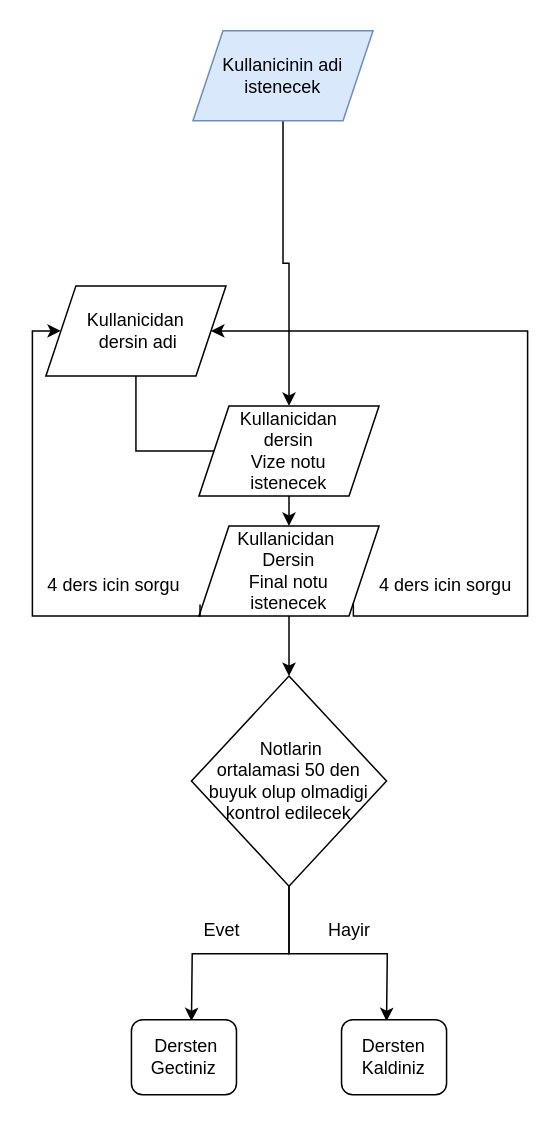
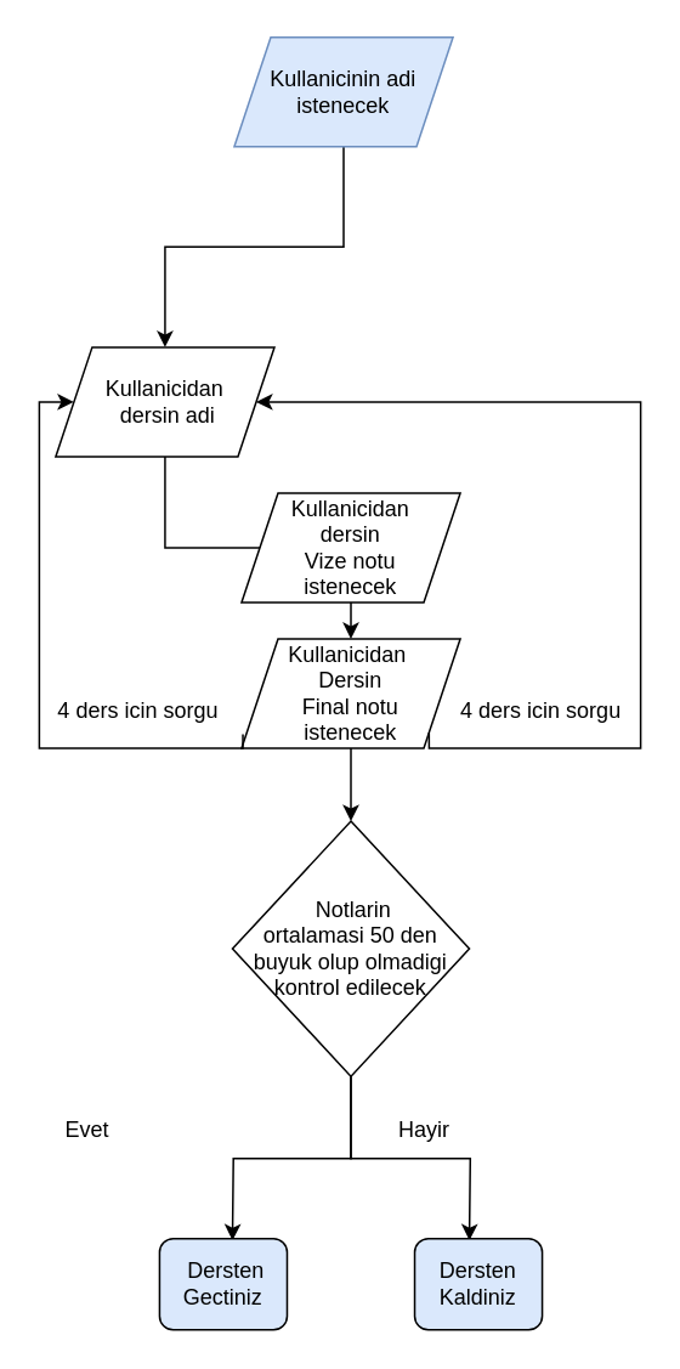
  <mxCell id="0" />
  <mxCell id="1" parent="0" />
- <mxCell id="2" value="" style="edgeStyle=orthogonalEdgeStyle;rounded=0;orthogonalLoop=1;jettySize=auto;html=1;" edge="1" parent="1" source="3" target="6"><mxGeometry relative="1" as="geometry" /></mxCell>
+ <mxCell id="2" value="" style="edgeStyle=orthogonalEdgeStyle;rounded=0;orthogonalLoop=1;jettySize=auto;html=1;" edge="1" parent="1" source="3" target="5"><mxGeometry relative="1" as="geometry" /></mxCell>
  <mxCell id="3" value="Kullanicinin adi istenecek" style="shape=parallelogram;perimeter=parallelogramPerimeter;whiteSpace=wrap;html=1;fixedSize=1;fillColor=#dae8fc;strokeColor=#6c8ebf;" vertex="1" parent="1"><mxGeometry x="128" y="20" width="120" height="60" as="geometry" /></mxCell>
  <mxCell id="4" value="" style="edgeStyle=orthogonalEdgeStyle;rounded=0;orthogonalLoop=1;jettySize=auto;html=1;" edge="1" parent="1" source="5" target="8"><mxGeometry relative="1" as="geometry" /></mxCell>
  <mxCell id="5" value="Kullanicidan&lt;br&gt;&amp;nbsp;dersin adi" style="shape=parallelogram;perimeter=parallelogramPerimeter;whiteSpace=wrap;html=1;fixedSize=1;" vertex="1" parent="1"><mxGeometry x="30" y="190" width="120" height="60" as="geometry" /></mxCell>
  <mxCell id="6" value="Kullanicidan &lt;br&gt;dersin &lt;br&gt;Vize notu &lt;br&gt;istenecek" style="shape=parallelogram;perimeter=parallelogramPerimeter;whiteSpace=wrap;html=1;fixedSize=1;" vertex="1" parent="1"><mxGeometry x="132" y="270" width="120" height="60" as="geometry" /></mxCell>
  <mxCell id="7" value="" style="edgeStyle=orthogonalEdgeStyle;rounded=0;orthogonalLoop=1;jettySize=auto;html=1;" edge="1" parent="1" source="8" target="13"><mxGeometry relative="1" as="geometry" /></mxCell>
  <mxCell id="8" value="Kullanicidan&amp;nbsp;&lt;br&gt;&amp;nbsp;Dersin&amp;nbsp;&lt;br&gt;Final notu &lt;br&gt;istenecek" style="shape=parallelogram;perimeter=parallelogramPerimeter;whiteSpace=wrap;html=1;fixedSize=1;" vertex="1" parent="1"><mxGeometry x="132" y="350" width="120" height="60" as="geometry" /></mxCell>
  <mxCell id="9" style="edgeStyle=orthogonalEdgeStyle;rounded=0;orthogonalLoop=1;jettySize=auto;html=1;" edge="1" parent="1" source="13"><mxGeometry relative="1" as="geometry"><mxPoint x="127" y="680" as="targetPoint" /></mxGeometry></mxCell>
  <mxCell id="10" style="edgeStyle=orthogonalEdgeStyle;rounded=0;orthogonalLoop=1;jettySize=auto;html=1;" edge="1" parent="1" source="13"><mxGeometry relative="1" as="geometry"><mxPoint x="257" y="680" as="targetPoint" /></mxGeometry></mxCell>
  <mxCell id="11" style="edgeStyle=orthogonalEdgeStyle;rounded=0;orthogonalLoop=1;jettySize=auto;html=1;exitX=0.006;exitY=0.872;exitDx=0;exitDy=0;exitPerimeter=0;" edge="1" parent="1" source="8" target="5"><mxGeometry relative="1" as="geometry"><mxPoint x="21" y="220" as="targetPoint" /><Array as="points"><mxPoint x="133" y="410" /><mxPoint x="21" y="410" /><mxPoint x="21" y="220" /></Array></mxGeometry></mxCell>
  <mxCell id="12" style="edgeStyle=orthogonalEdgeStyle;rounded=0;orthogonalLoop=1;jettySize=auto;html=1;entryX=1;entryY=0.5;entryDx=0;entryDy=0;exitX=1;exitY=1;exitDx=0;exitDy=0;" edge="1" parent="1" source="8" target="5"><mxGeometry relative="1" as="geometry"><Array as="points"><mxPoint x="235" y="410" /><mxPoint x="351" y="410" /><mxPoint x="351" y="220" /></Array></mxGeometry></mxCell>
  <mxCell id="13" value="&amp;nbsp;Notlarin &lt;br&gt;ortalamasi 50 den buyuk olup olmadigi kontrol edilecek" style="rhombus;whiteSpace=wrap;html=1;" vertex="1" parent="1"><mxGeometry x="127" y="450" width="130" height="140" as="geometry" /></mxCell>
- <mxCell id="14" value="&amp;nbsp;Dersten Gectiniz" style="rounded=1;whiteSpace=wrap;html=1;" vertex="1" parent="1"><mxGeometry x="87" y="679" width="70" height="50" as="geometry" /></mxCell>
- <mxCell id="15" value="Dersten Kaldiniz" style="rounded=1;whiteSpace=wrap;html=1;" vertex="1" parent="1"><mxGeometry x="227" y="679" width="70" height="50" as="geometry" /></mxCell>
- <mxCell id="16" value="Evet" style="text;html=1;align=center;verticalAlign=middle;resizable=0;points=[];autosize=1;strokeColor=none;fillColor=none;" vertex="1" parent="1"><mxGeometry x="122" y="605" width="50" height="30" as="geometry" /></mxCell>
+ <mxCell id="14" value="&amp;nbsp;Dersten Gectiniz" style="rounded=1;whiteSpace=wrap;html=1;fillColor=#dae8fc;" vertex="1" parent="1"><mxGeometry x="87" y="679" width="70" height="50" as="geometry" /></mxCell>
+ <mxCell id="15" value="Dersten Kaldiniz" style="rounded=1;whiteSpace=wrap;html=1;fillColor=#dae8fc;" vertex="1" parent="1"><mxGeometry x="227" y="679" width="70" height="50" as="geometry" /></mxCell>
+ <mxCell id="16" value="Evet" style="text;html=1;align=center;verticalAlign=middle;resizable=0;points=[];autosize=1;strokeColor=none;fillColor=none;" vertex="1" parent="1"><mxGeometry x="22" y="605" width="50" height="30" as="geometry" /></mxCell>
  <mxCell id="17" value="Hayir" style="text;html=1;align=center;verticalAlign=middle;resizable=0;points=[];autosize=1;strokeColor=none;fillColor=none;" vertex="1" parent="1"><mxGeometry x="207" y="605" width="50" height="30" as="geometry" /></mxCell>
  <mxCell id="18" value="4 ders icin sorgu" style="text;html=1;align=center;verticalAlign=middle;resizable=0;points=[];autosize=1;strokeColor=none;fillColor=none;" vertex="1" parent="1"><mxGeometry x="20" y="375" width="110" height="30" as="geometry" /></mxCell>
  <mxCell id="19" value="4 ders icin sorgu" style="text;html=1;align=center;verticalAlign=middle;resizable=0;points=[];autosize=1;strokeColor=none;fillColor=none;" vertex="1" parent="1"><mxGeometry x="241" y="375" width="110" height="30" as="geometry" /></mxCell>
